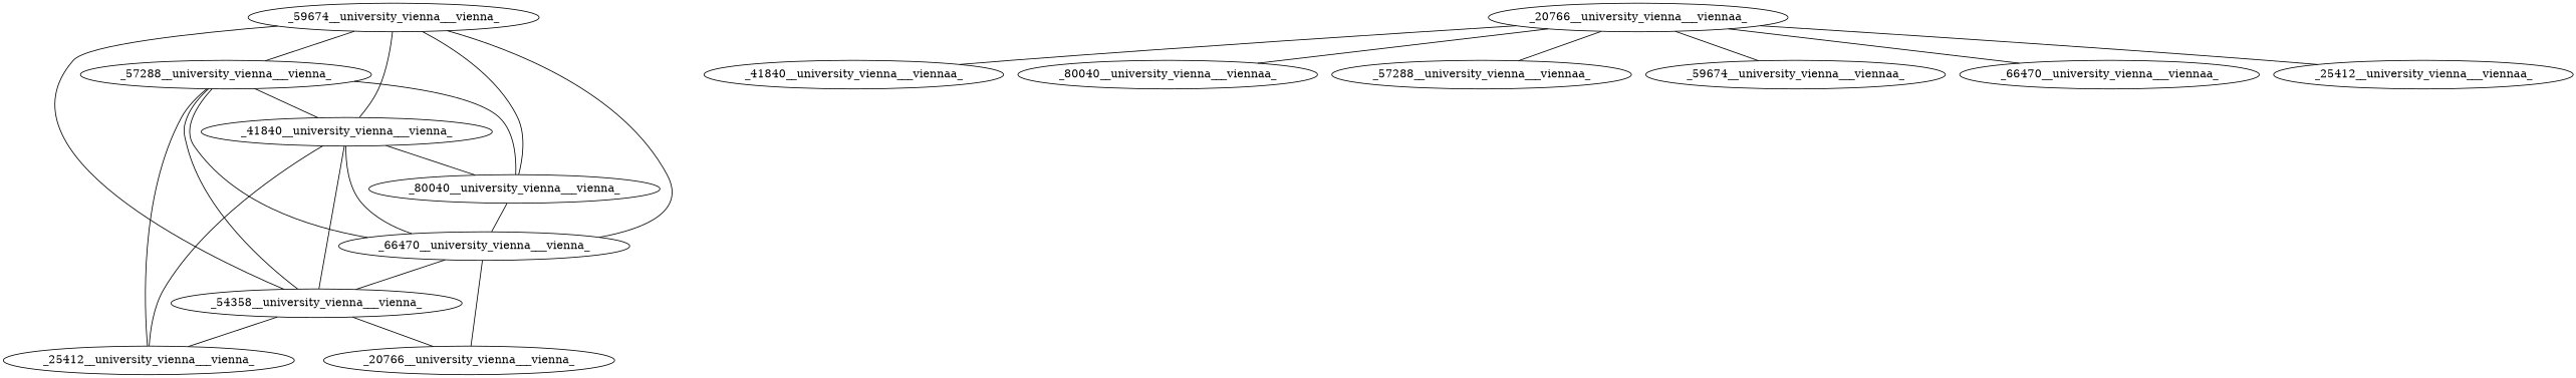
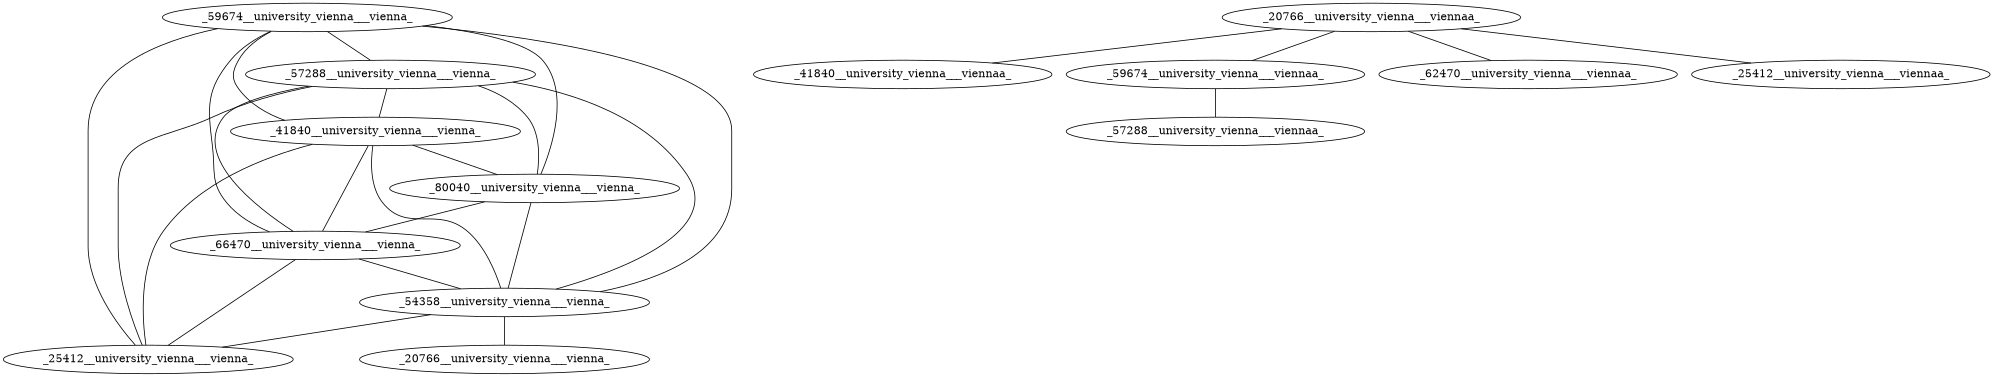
  graph {
    _59674__university_vienna___vienna_
    _57288__university_vienna___vienna_
    _41840__university_vienna___vienna_
    _66470__university_vienna___vienna_
    _80040__university_vienna___vienna_
    _54358__university_vienna___vienna_
    _25412__university_vienna___vienna_
    _20766__university_vienna___vienna_
    _20766__university_vienna___viennaa_
    _41840__university_vienna___viennaa_
-   _80040__university_vienna___viennaa_
    _57288__university_vienna___viennaa_
    _59674__university_vienna___viennaa_
-   _66470__university_vienna___viennaa_
+   _66470__university_vienna___viennaa_ [label=_62470__university_vienna___viennaa_]
    _25412__university_vienna___viennaa_
    _59674__university_vienna___vienna_ -- _57288__university_vienna___vienna_
    _59674__university_vienna___vienna_ -- _41840__university_vienna___vienna_
    _59674__university_vienna___vienna_ -- _66470__university_vienna___vienna_
    _59674__university_vienna___vienna_ -- _80040__university_vienna___vienna_
    _57288__university_vienna___vienna_ -- _41840__university_vienna___vienna_
    _57288__university_vienna___vienna_ -- _66470__university_vienna___vienna_
    _57288__university_vienna___vienna_ -- _80040__university_vienna___vienna_
    _41840__university_vienna___vienna_ -- _66470__university_vienna___vienna_
    _41840__university_vienna___vienna_ -- _80040__university_vienna___vienna_
    _66470__university_vienna___vienna_ -- _54358__university_vienna___vienna_
    _80040__university_vienna___vienna_ -- _66470__university_vienna___vienna_
+   _80040__university_vienna___vienna_ -- _54358__university_vienna___vienna_
    _54358__university_vienna___vienna_ -- _59674__university_vienna___vienna_
    _54358__university_vienna___vienna_ -- _57288__university_vienna___vienna_
    _54358__university_vienna___vienna_ -- _41840__university_vienna___vienna_
    _54358__university_vienna___vienna_ -- _25412__university_vienna___vienna_
    _54358__university_vienna___vienna_ -- _20766__university_vienna___vienna_
+   _25412__university_vienna___vienna_ -- _59674__university_vienna___vienna_
    _25412__university_vienna___vienna_ -- _57288__university_vienna___vienna_
    _25412__university_vienna___vienna_ -- _41840__university_vienna___vienna_
-   _20766__university_vienna___vienna_ -- _66470__university_vienna___vienna_
+   _25412__university_vienna___vienna_ -- _66470__university_vienna___vienna_
    _20766__university_vienna___viennaa_ -- _41840__university_vienna___viennaa_
-   _20766__university_vienna___viennaa_ -- _80040__university_vienna___viennaa_
-   _20766__university_vienna___viennaa_ -- _57288__university_vienna___viennaa_
+   _59674__university_vienna___viennaa_ -- _57288__university_vienna___viennaa_
    _20766__university_vienna___viennaa_ -- _59674__university_vienna___viennaa_
    _20766__university_vienna___viennaa_ -- _66470__university_vienna___viennaa_
    _20766__university_vienna___viennaa_ -- _25412__university_vienna___viennaa_
  }
